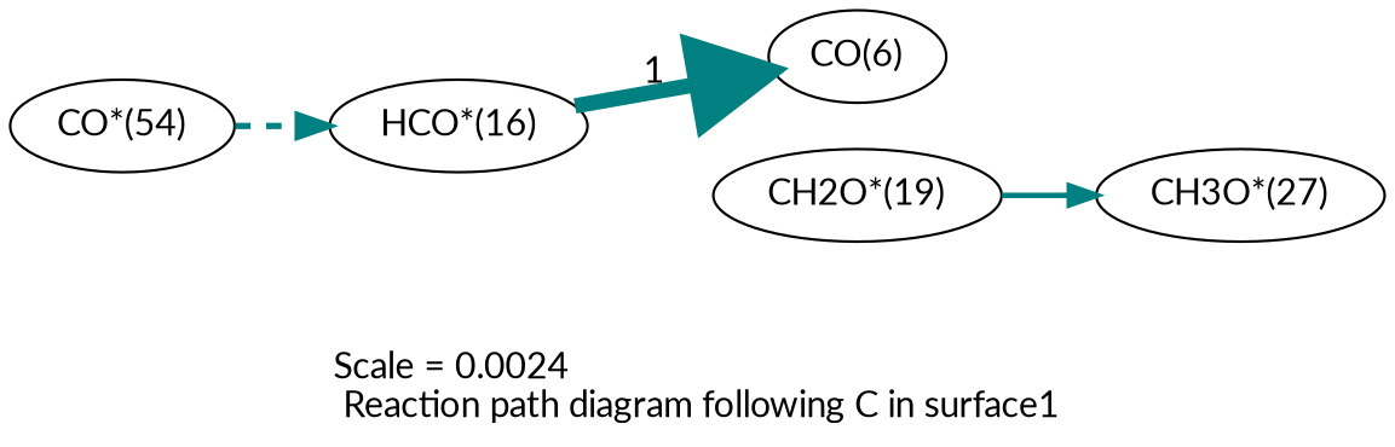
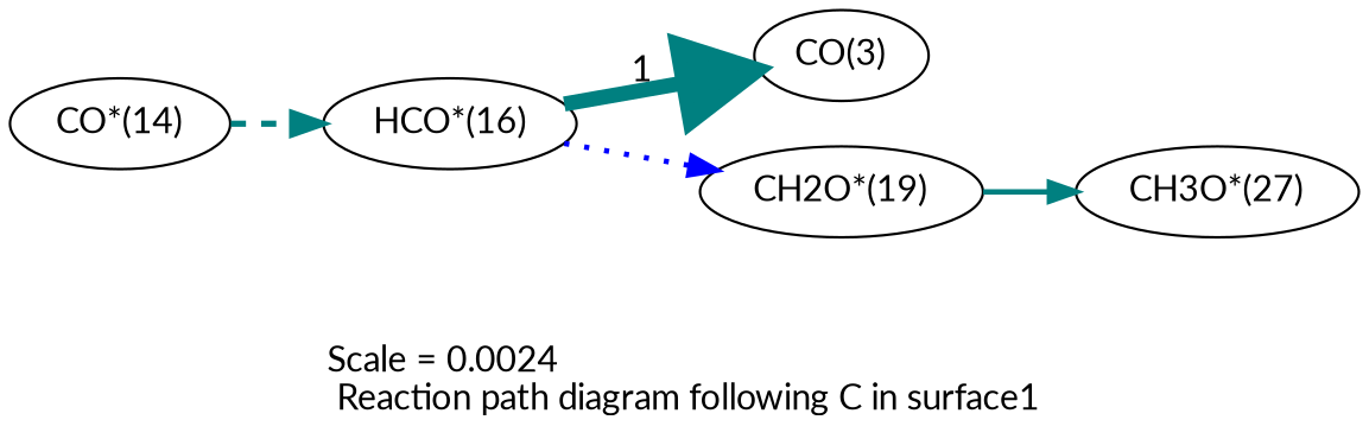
  digraph {
    fontname=Lato
    label="Scale = 0.0024\l Reaction path diagram following C in surface1"
    rankdir=LR
    node [fontname=Lato]
    edge [arrowsize=1.06 color=teal fontname=Lato style=solid]
-   n1 [label="CO*(54)"]
+   n1 [label="CO*(14)"]
    n2 [label="HCO*(16)"]
-   n3 [label="CO(6)"]
+   n3 [label="CO(3)"]
    n4 [label="CH2O*(19)"]
    n5 [label="CH3O*(27)"]
    n1 -> n2 [arrowsize=1.22 penwidth=2.43 style=dashed]
    n2 -> n3 [arrowsize=3 label=" 1" penwidth=6]
+   n2 -> n4 [color=blue penwidth=2.12 style=dotted]
    n4 -> n5 [penwidth=2.13]
  }
